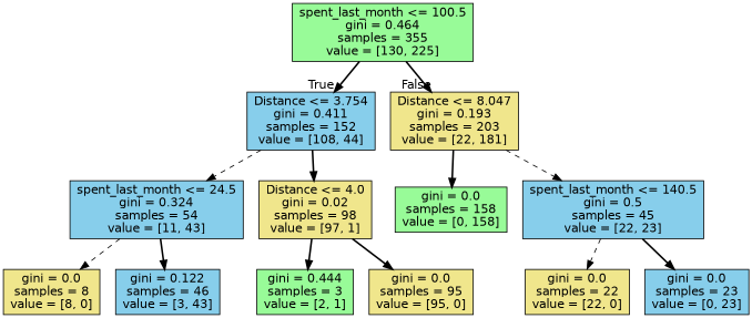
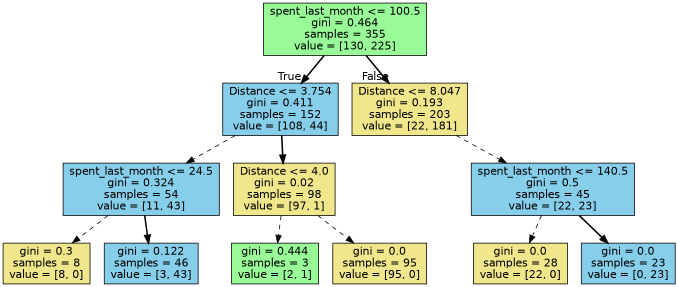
  digraph {
    node [fillcolor=skyblue fontname=helvetica shape=box style=filled]
    edge [fontname=helvetica style=bold]
    n1 [fillcolor=palegreen label="spent_last_month <= 100.5\ngini = 0.464\nsamples = 355\nvalue = [130, 225]"]
    n2 [label="Distance <= 3.754\ngini = 0.411\nsamples = 152\nvalue = [108, 44]"]
    n3 [fillcolor=khaki label="Distance <= 8.047\ngini = 0.193\nsamples = 203\nvalue = [22, 181]"]
    n4 [label="spent_last_month <= 24.5\ngini = 0.324\nsamples = 54\nvalue = [11, 43]"]
    n5 [fillcolor=khaki label="Distance <= 4.0\ngini = 0.02\nsamples = 98\nvalue = [97, 1]"]
-   n6 [fillcolor=palegreen label="gini = 0.0\nsamples = 158\nvalue = [0, 158]"]
    n7 [label="spent_last_month <= 140.5\ngini = 0.5\nsamples = 45\nvalue = [22, 23]"]
-   n8 [fillcolor=khaki label="gini = 0.0\nsamples = 8\nvalue = [8, 0]"]
+   n8 [fillcolor=khaki label="gini = 0.3\nsamples = 8\nvalue = [8, 0]"]
    n9 [label="gini = 0.122\nsamples = 46\nvalue = [3, 43]"]
    n10 [fillcolor=palegreen label="gini = 0.444\nsamples = 3\nvalue = [2, 1]"]
    n11 [fillcolor=khaki label="gini = 0.0\nsamples = 95\nvalue = [95, 0]"]
-   n12 [fillcolor=khaki label="gini = 0.0\nsamples = 22\nvalue = [22, 0]"]
+   n12 [fillcolor=khaki label="gini = 0.0\nsamples = 28\nvalue = [22, 0]"]
    n13 [label="gini = 0.0\nsamples = 23\nvalue = [0, 23]"]
    n1 -> n2 [headlabel=True labelangle=45 labeldistance=2.5]
    n1 -> n3 [headlabel=False labelangle=-45 labeldistance=2.5]
    n2 -> n4 [style=dashed]
    n2 -> n5
-   n3 -> n6
    n3 -> n7 [style=dashed]
    n4 -> n8 [style=dashed]
    n4 -> n9
-   n5 -> n10
-   n5 -> n11
+   n5 -> n10 [style=dashed]
+   n5 -> n11 [style=dashed]
    n7 -> n12 [style=dashed]
    n7 -> n13
  }
